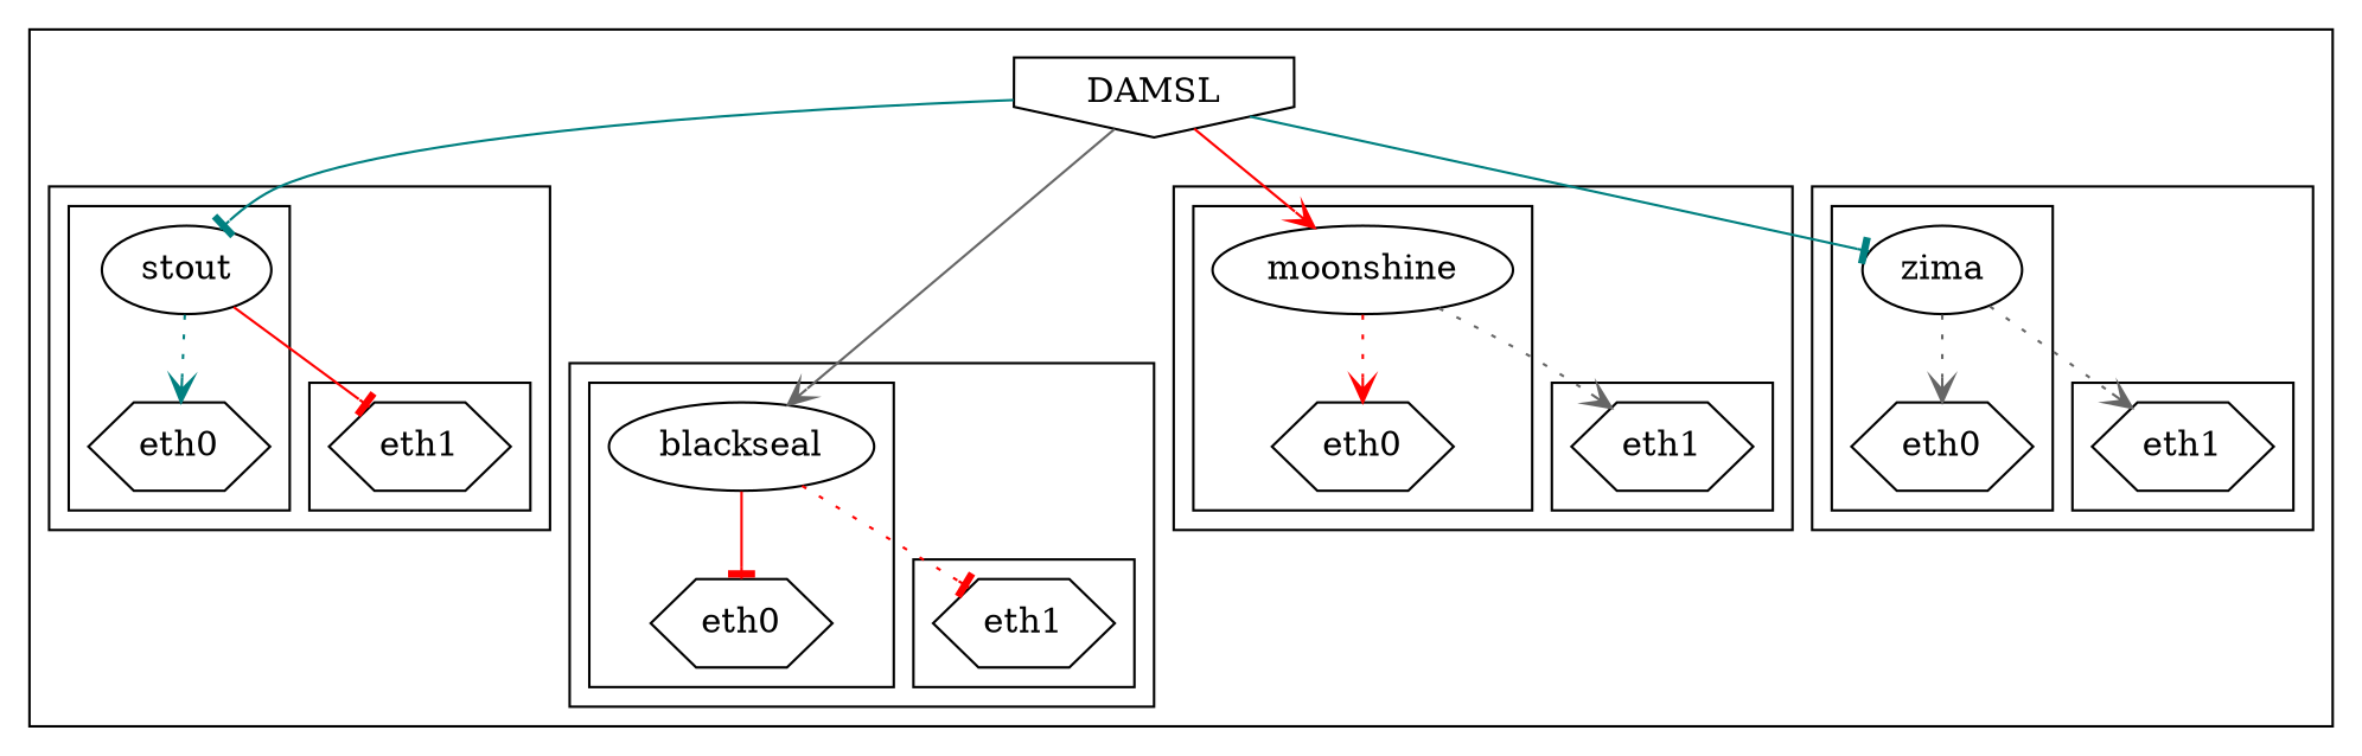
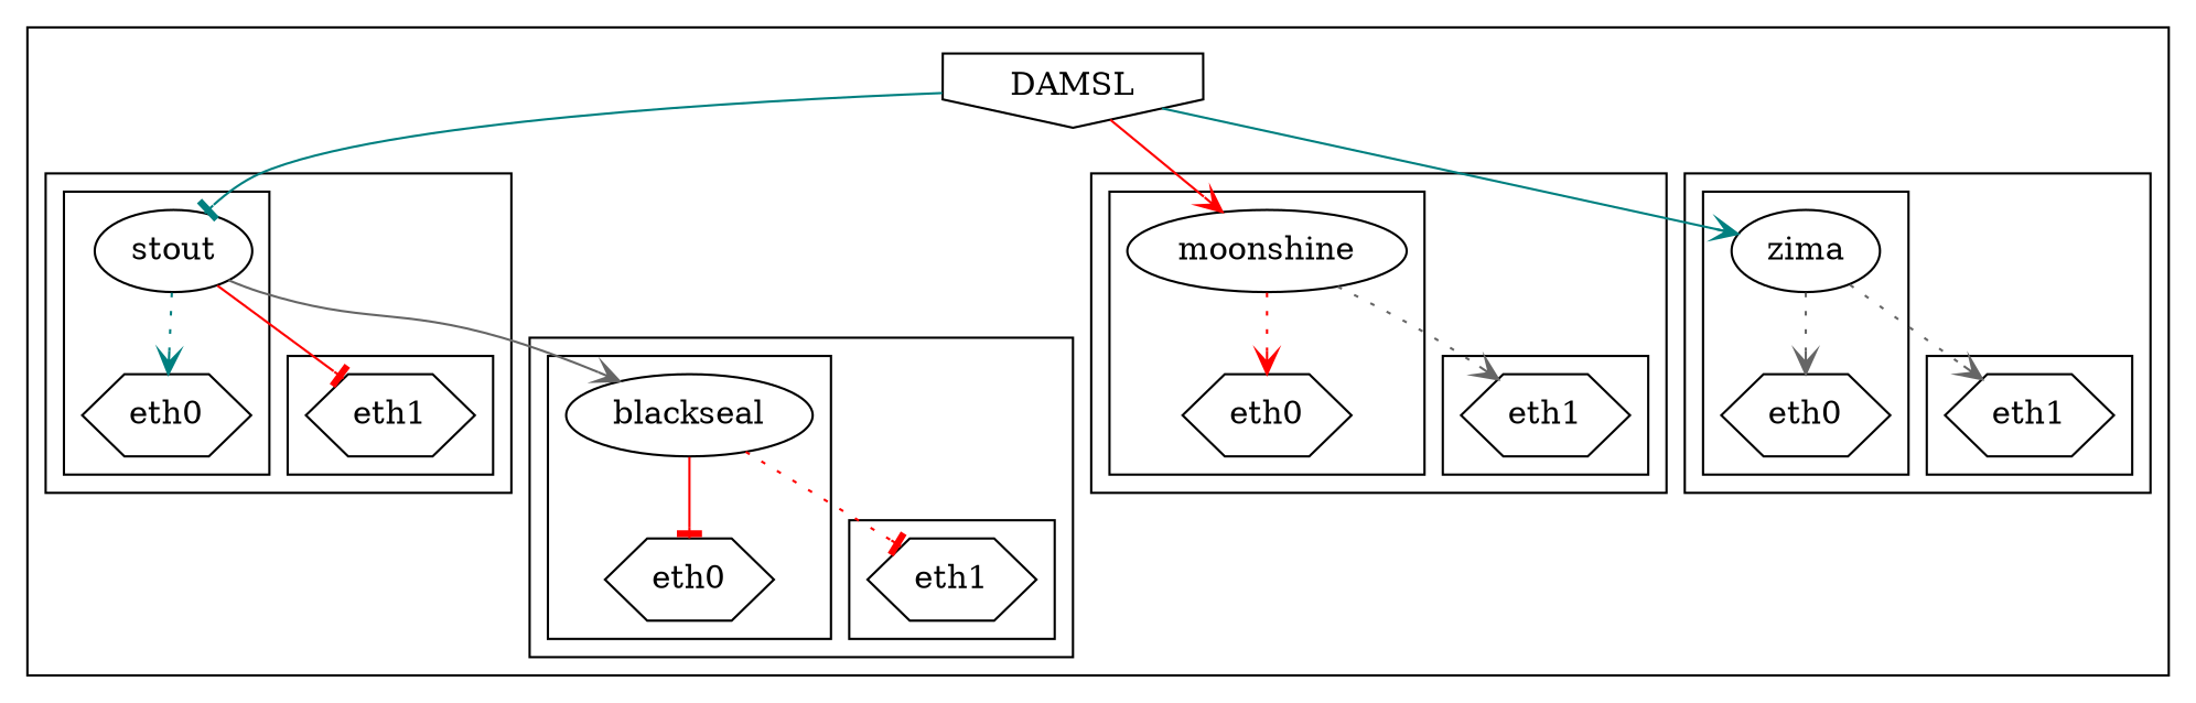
  digraph {
    node [shape=hexagon]
    edge [arrowhead=vee color=red style=dotted]
    n1 [label=stout shape=ellipse]
    n2 [label=eth0]
    n3 [label=eth1]
    n4 [label=moonshine shape=ellipse]
    n5 [label=eth0]
    n6 [label=eth1]
    n7 [label=zima shape=ellipse]
    n8 [label=eth0]
    n9 [label=eth1]
    n10 [label=blackseal shape=ellipse]
    n11 [label=eth0]
    n12 [label=eth1]
    n13 [label=DAMSL shape=invhouse]
    subgraph cluster_1 {
      n13
      subgraph cluster_2 {
        subgraph cluster_3 {
          n1
          n2
        }
        subgraph cluster_4 {
          n3
        }
      }
      subgraph cluster_5 {
        subgraph cluster_6 {
          n4
          n5
        }
        subgraph cluster_7 {
          n6
        }
      }
      subgraph cluster_8 {
        subgraph cluster_9 {
          n7
          n8
        }
        subgraph cluster_10 {
          n9
        }
      }
      subgraph cluster_11 {
        subgraph cluster_12 {
          n10
          n11
        }
        subgraph cluster_13 {
          n12
        }
      }
    }
    n1 -> n2 [color=teal]
    n1 -> n3 [arrowhead=tee style=solid]
    n4 -> n5
    n4 -> n6 [color=gray40]
    n7 -> n8 [color=gray40]
    n7 -> n9 [color=gray40]
    n10 -> n11 [arrowhead=tee style=solid]
    n10 -> n12 [arrowhead=tee]
    n13 -> n1 [arrowhead=tee color=teal style=solid]
    n13 -> n4 [style=solid]
-   n13 -> n7 [arrowhead=tee color=teal style=solid]
-   n13 -> n10 [color=gray40 style=solid]
+   n13 -> n7 [color=teal style=solid]
+   n1 -> n10 [color=gray40 style=solid]
  }
